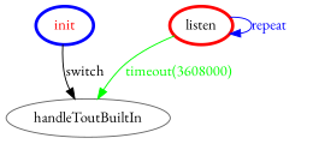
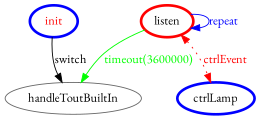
  digraph {
    fontname="EB Garamond"
    rankdir=TB
    node [color=blue fontcolor=black fontname="EB Garamond" penwidth=3]
    edge [fontname="EB Garamond" style=solid]
    init [fontcolor=red]
    handleToutBuiltIn [color=gray40 fontcolor="" penwidth=""]
    listen [color=red]
+   ctrlLamp
    init -> handleToutBuiltIn [color=black fontcolor=black label=switch]
-   listen -> handleToutBuiltIn [color=green fontcolor=green label="timeout(3608000)"]
+   listen -> handleToutBuiltIn [color=green fontcolor=green label="timeout(3600000)"]
    listen -> listen [color=blue fontcolor=blue label="repeat "]
+   listen -> ctrlLamp [color=red dir=both fontcolor=red label=ctrlEvent style=dotted]
  }
